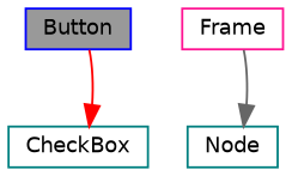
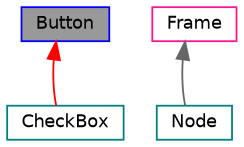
  digraph {
    node [color=teal fillcolor=white fontname=Helvetica fontsize=10 shape=box style=filled]
    edge [dir=back fontname=Helvetica fontsize=10 labelfontname=Helvetica labelfontsize=10 style=solid]
    n1 [color=blue fillcolor=grey60 fontcolor=black height=0.2 label=Button width=0.4]
    n2 [height=0.2 label=CheckBox width=0.4]
    n3 [color=deeppink height=0.2 label=Frame width=0.4]
    n4 [height=0.2 label="Node" width=0.4]
-   n2 -> n1 [color=red]
-   n4 -> n3 [color=gray40]
+   n1 -> n2 [color=red]
+   n3 -> n4 [color=gray40]
  }
